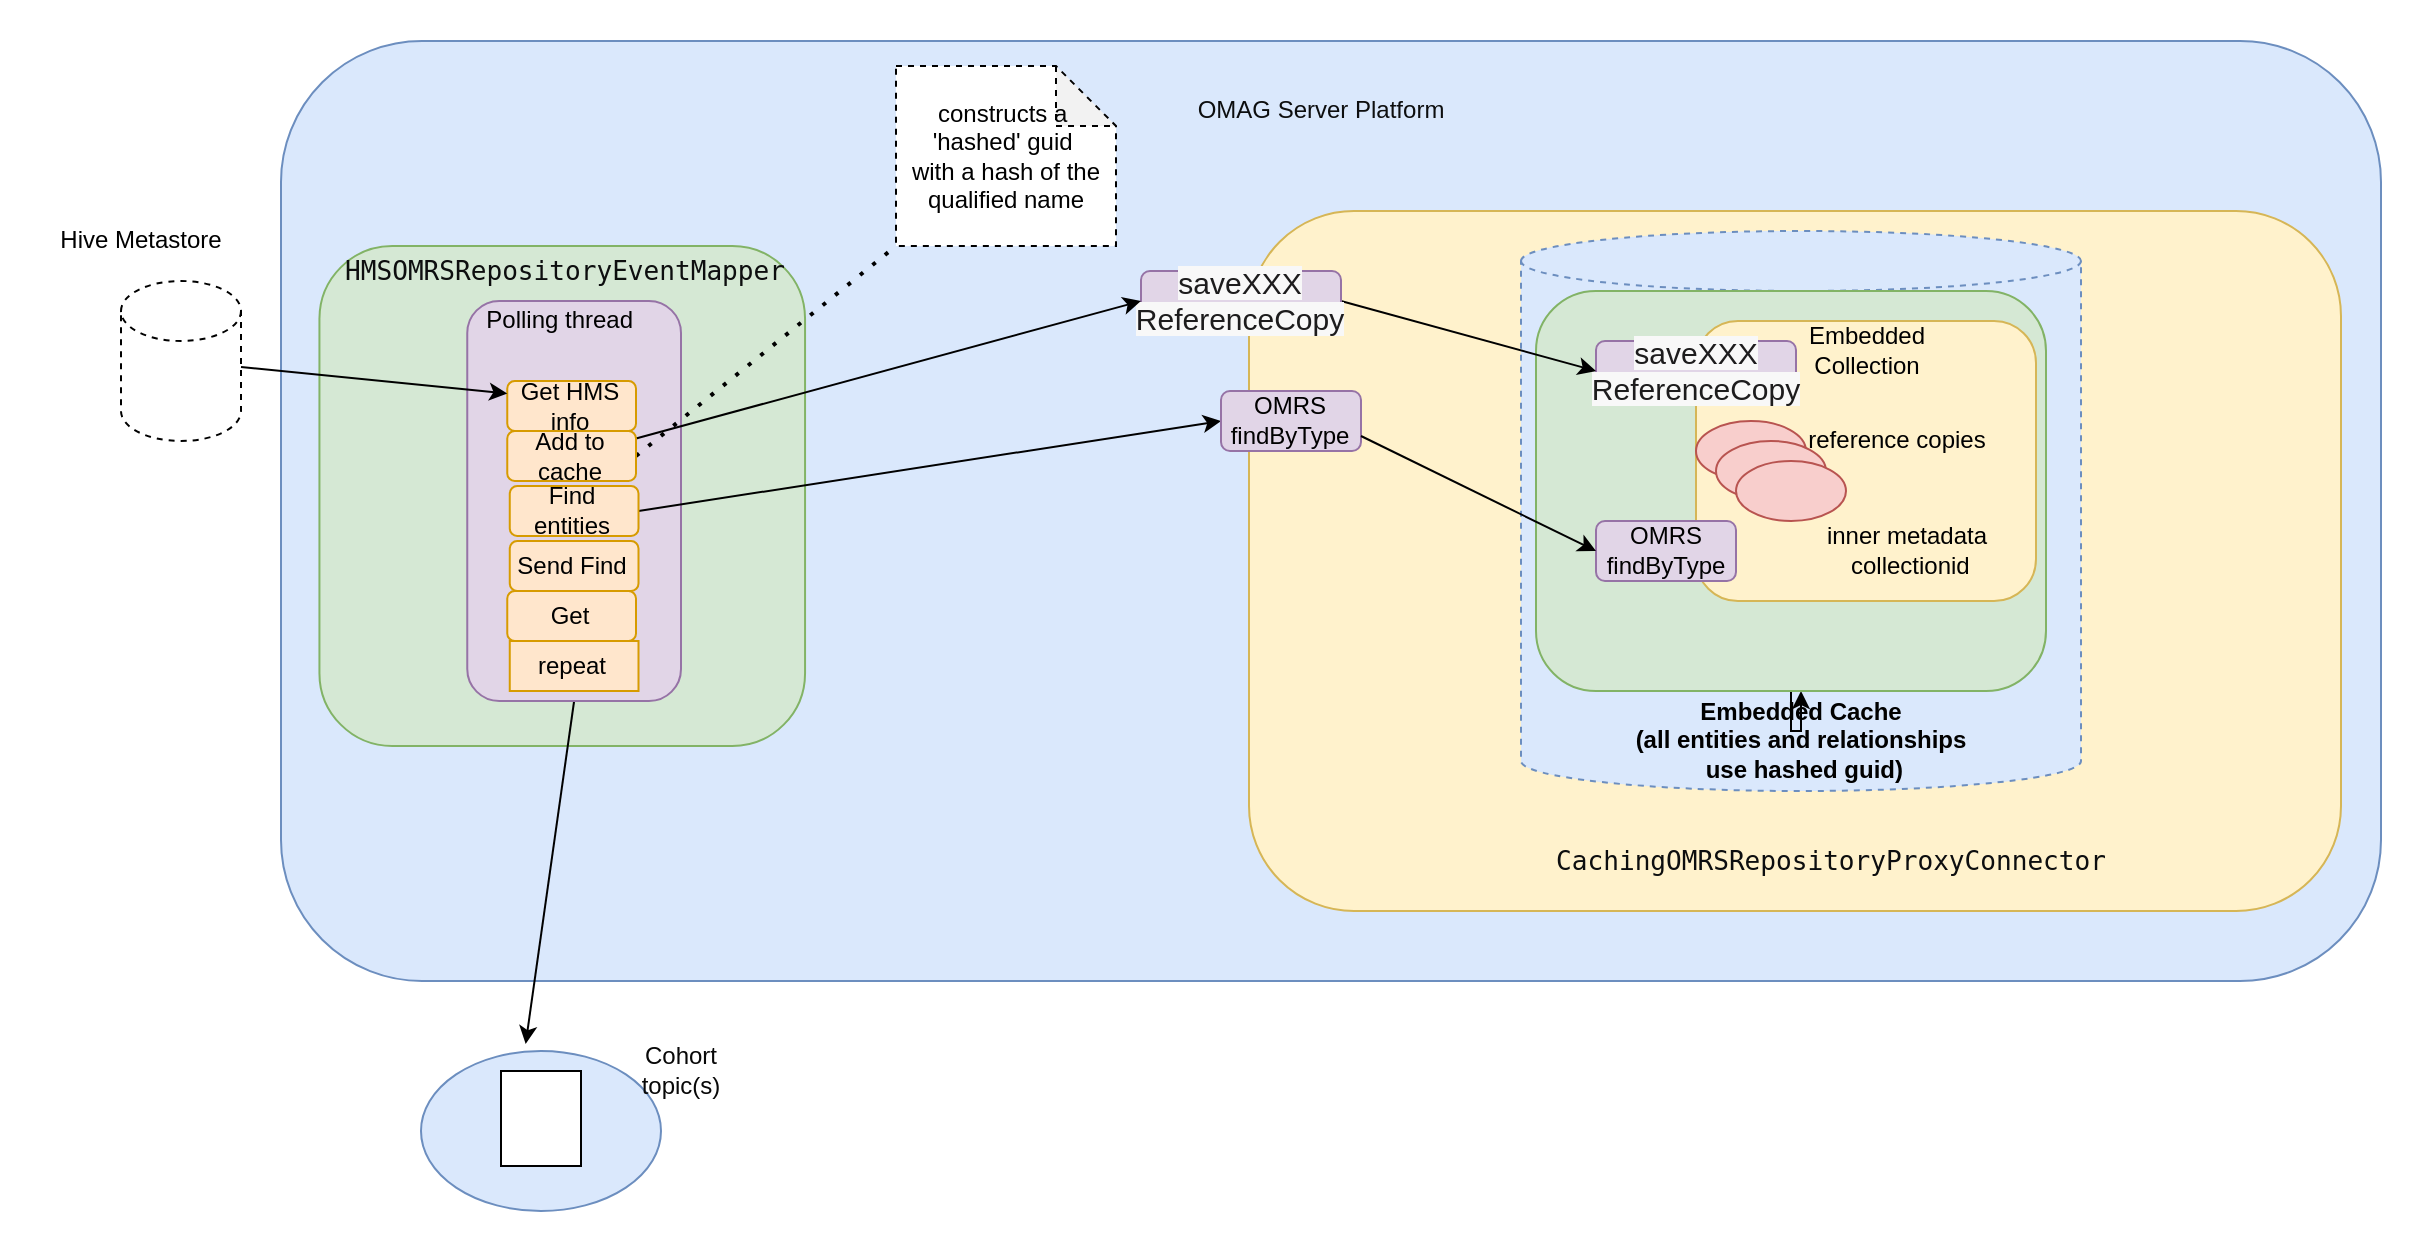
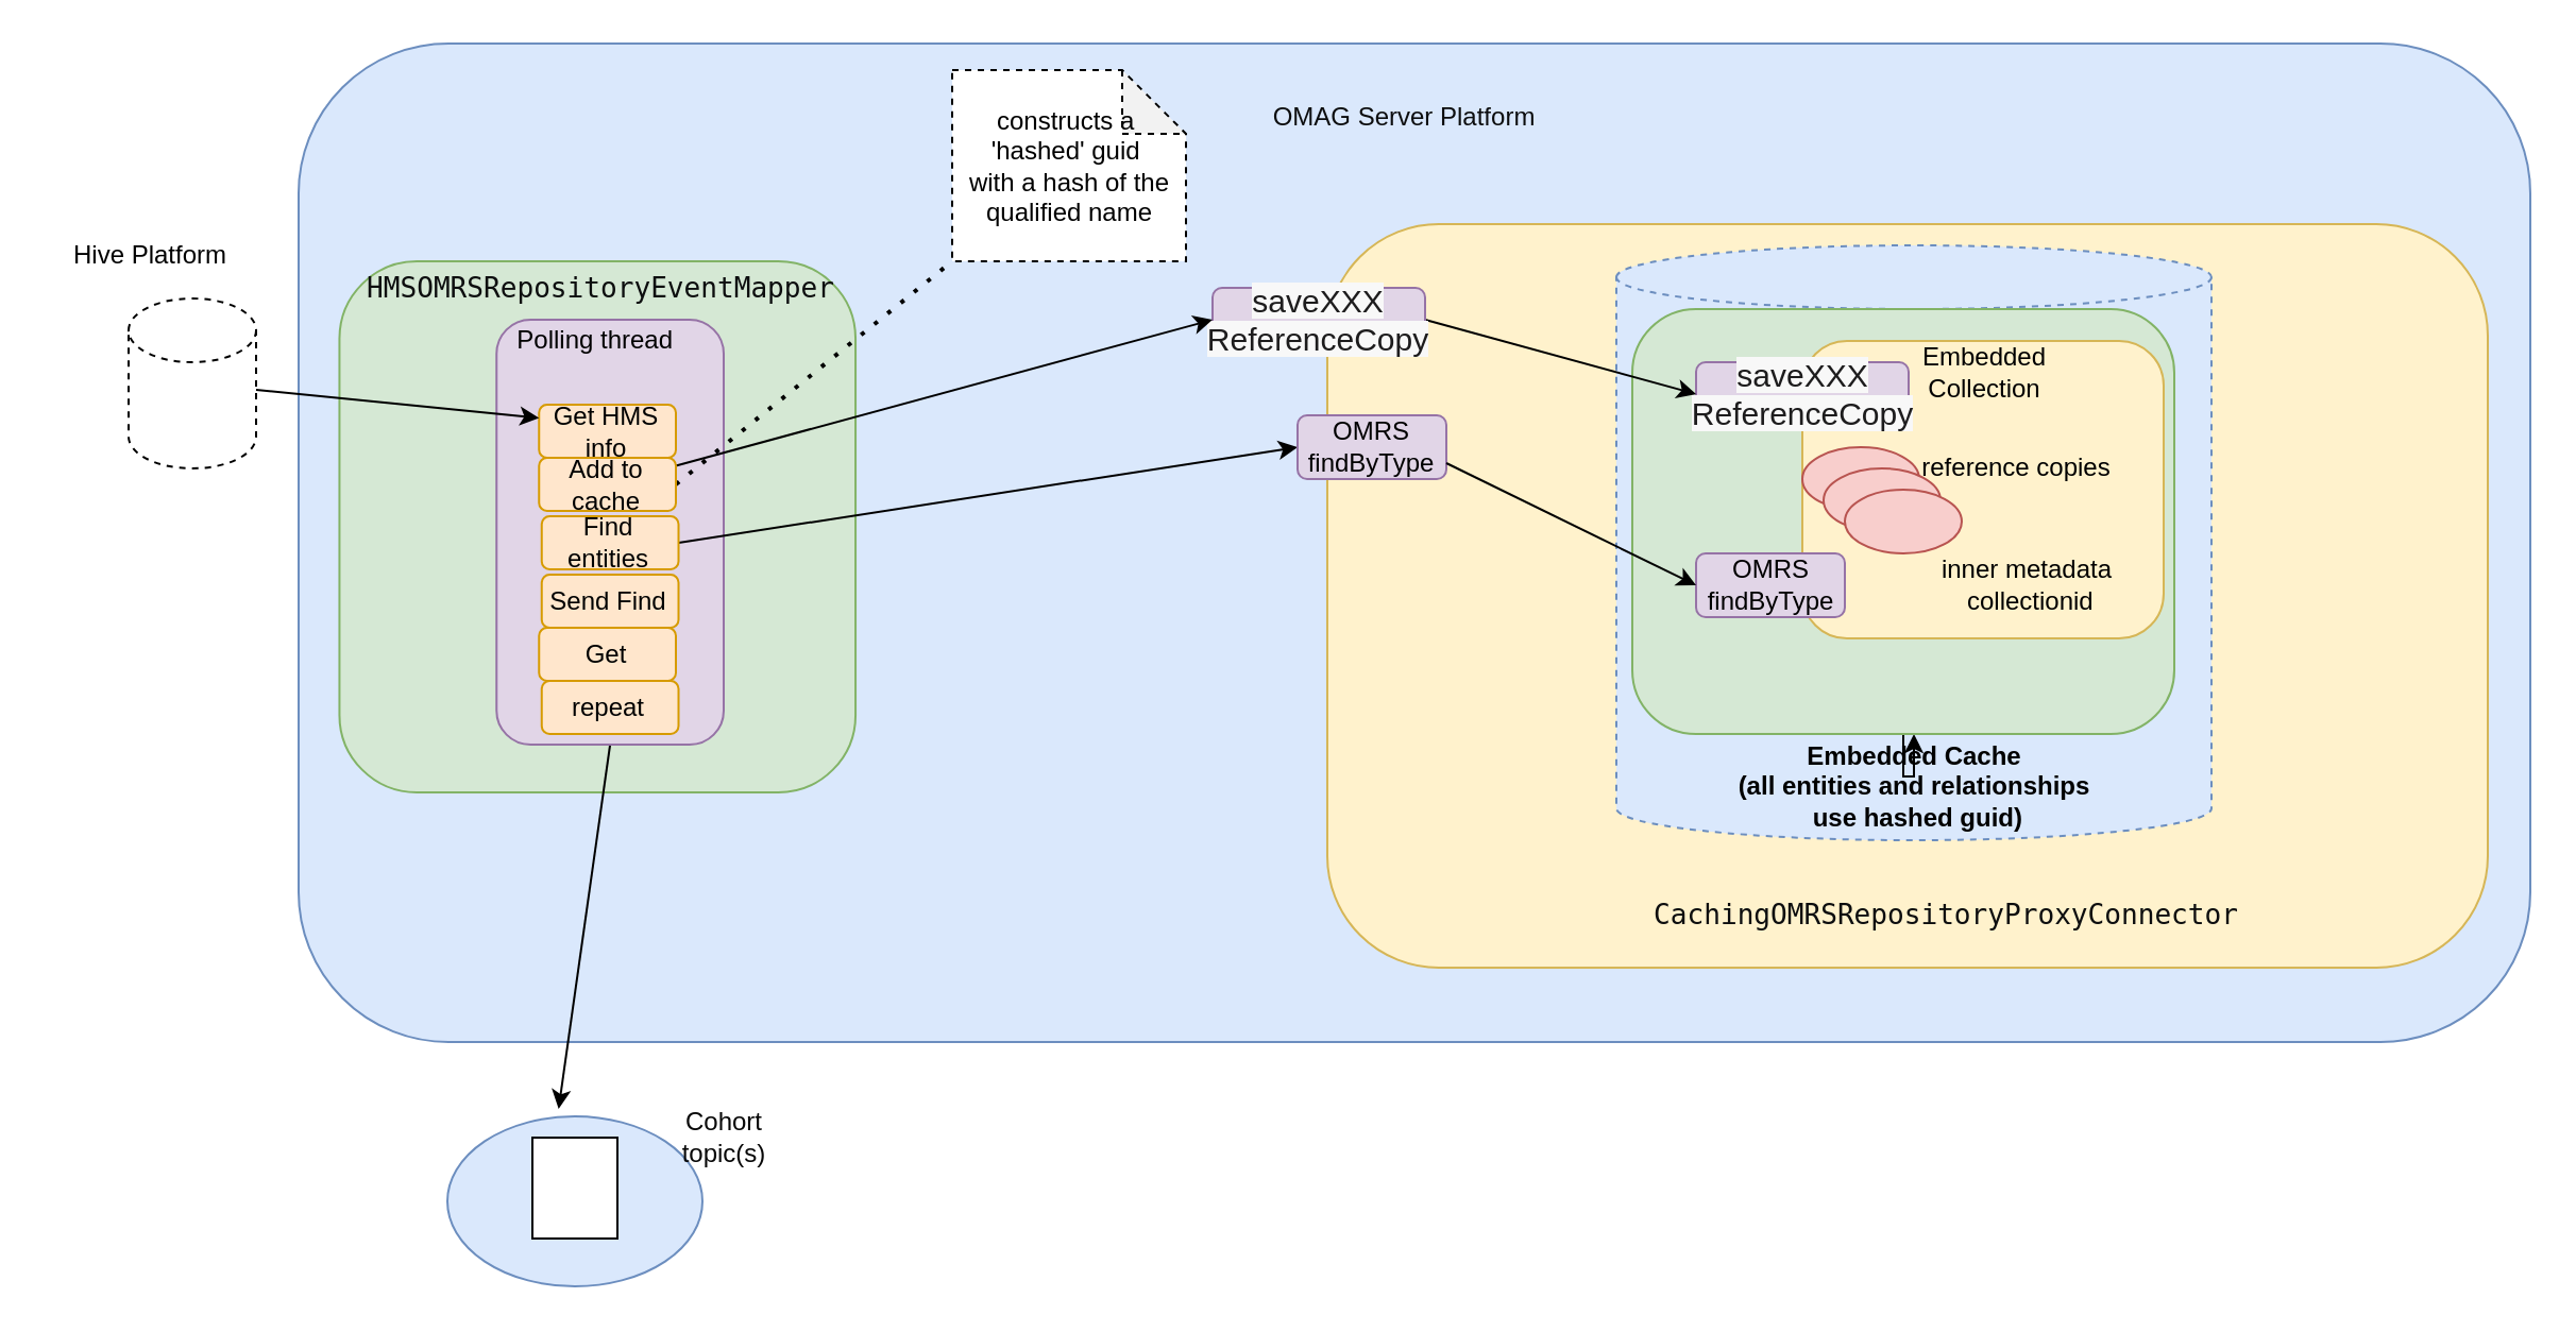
  <mxCell id="0" />
  <mxCell id="1" parent="0" />
  <mxCell id="2" value="" style="rounded=1;whiteSpace=wrap;html=1;fillColor=#d5e8d4;strokeColor=#82b366;" vertex="1" parent="1"><mxGeometry x="557.5" y="25" width="552.5" height="460" as="geometry" /></mxCell>
  <mxCell id="3" value="" style="rounded=1;whiteSpace=wrap;html=1;fillColor=#dae8fc;strokeColor=#6c8ebf;" vertex="1" parent="1"><mxGeometry x="140" y="20" width="1050" height="470" as="geometry" /></mxCell>
  <mxCell id="4" value="" style="rounded=1;whiteSpace=wrap;html=1;fillColor=#fff2cc;strokeColor=#d6b656;" vertex="1" parent="1"><mxGeometry x="624" y="105" width="546" height="350" as="geometry" /></mxCell>
  <mxCell id="5" value="" style="shape=cylinder3;whiteSpace=wrap;html=1;boundedLbl=1;backgroundOutline=1;size=15;dashed=1;fillColor=#dae8fc;strokeColor=#6c8ebf;" vertex="1" parent="1"><mxGeometry x="760" y="115" width="280" height="280" as="geometry" /></mxCell>
  <mxCell id="6" value="" style="edgeStyle=orthogonalEdgeStyle;rounded=0;orthogonalLoop=1;jettySize=auto;html=1;" edge="1" parent="1" source="7" target="32"><mxGeometry relative="1" as="geometry" /></mxCell>
  <mxCell id="7" value="" style="rounded=1;whiteSpace=wrap;html=1;fillColor=#d5e8d4;strokeColor=#82b366;" vertex="1" parent="1"><mxGeometry x="767.5" y="145" width="255" height="200" as="geometry" /></mxCell>
  <mxCell id="8" value="" style="rounded=1;whiteSpace=wrap;html=1;fillColor=#d5e8d4;strokeColor=#82b366;" vertex="1" parent="1"><mxGeometry x="159.22" y="122.5" width="242.81" height="250" as="geometry" /></mxCell>
  <mxCell id="9" value="&lt;pre style=&quot;font-family: &amp;quot;JetBrains Mono&amp;quot;, monospace; font-size: 9.8pt;&quot;&gt;&lt;font color=&quot;#0d0e0f&quot;&gt;HMSOMRSRepositoryEventMapper&lt;/font&gt;&lt;/pre&gt;" style="text;html=1;align=center;verticalAlign=middle;resizable=0;points=[];autosize=1;strokeColor=none;fillColor=none;" vertex="1" parent="1"><mxGeometry x="162.03" y="105" width="240" height="60" as="geometry" /></mxCell>
  <mxCell id="10" value="" style="rounded=1;whiteSpace=wrap;html=1;fillColor=#fff2cc;strokeColor=#d6b656;" vertex="1" parent="1"><mxGeometry x="847.5" y="160" width="170" height="140" as="geometry" /></mxCell>
  <mxCell id="11" value="Embedded&lt;br&gt;Collection" style="text;html=1;align=center;verticalAlign=middle;resizable=0;points=[];autosize=1;strokeColor=none;fillColor=none;" vertex="1" parent="1"><mxGeometry x="897.5" y="160" width="70" height="30" as="geometry" /></mxCell>
  <mxCell id="12" value="" style="ellipse;whiteSpace=wrap;html=1;fillColor=#f8cecc;strokeColor=#b85450;" vertex="1" parent="1"><mxGeometry x="847.5" y="210" width="55" height="30" as="geometry" /></mxCell>
  <mxCell id="13" value="" style="ellipse;whiteSpace=wrap;html=1;fillColor=#f8cecc;strokeColor=#b85450;" vertex="1" parent="1"><mxGeometry x="857.5" y="220" width="55" height="30" as="geometry" /></mxCell>
  <mxCell id="14" value="" style="ellipse;whiteSpace=wrap;html=1;fillColor=#f8cecc;strokeColor=#b85450;" vertex="1" parent="1"><mxGeometry x="867.5" y="230" width="55" height="30" as="geometry" /></mxCell>
  <mxCell id="15" value="reference copies" style="text;html=1;align=center;verticalAlign=middle;resizable=0;points=[];autosize=1;strokeColor=none;fillColor=none;" vertex="1" parent="1"><mxGeometry x="897.5" y="210" width="100" height="20" as="geometry" /></mxCell>
  <mxCell id="16" value="" style="ellipse;whiteSpace=wrap;html=1;fillColor=#dae8fc;strokeColor=#6c8ebf;" vertex="1" parent="1"><mxGeometry x="210" y="525" width="120" height="80" as="geometry" /></mxCell>
  <mxCell id="17" value="" style="rounded=0;whiteSpace=wrap;html=1;" vertex="1" parent="1"><mxGeometry x="250" y="535" width="40" height="47.5" as="geometry" /></mxCell>
  <mxCell id="18" value="Cohort &lt;br&gt;topic(s)" style="text;html=1;align=center;verticalAlign=middle;resizable=0;points=[];autosize=1;strokeColor=none;fillColor=none;fontColor=#080808;" vertex="1" parent="1"><mxGeometry x="310" y="520" width="60" height="30" as="geometry" /></mxCell>
  <mxCell id="19" value="" style="endArrow=classic;html=1;rounded=0;exitX=0.5;exitY=1;exitDx=0;exitDy=0;entryX=0.436;entryY=-0.044;entryDx=0;entryDy=0;entryPerimeter=0;" edge="1" parent="1" source="20" target="16"><mxGeometry width="50" height="50" relative="1" as="geometry"><mxPoint x="600" y="285" as="sourcePoint" /><mxPoint x="650" y="235" as="targetPoint" /></mxGeometry></mxCell>
  <mxCell id="20" value="" style="rounded=1;whiteSpace=wrap;html=1;fillColor=#e1d5e7;strokeColor=#9673a6;" vertex="1" parent="1"><mxGeometry x="233.13" y="150" width="106.87" height="200" as="geometry" /></mxCell>
  <mxCell id="21" value="Polling thread&amp;nbsp;" style="text;html=1;align=center;verticalAlign=middle;resizable=0;points=[];autosize=1;strokeColor=none;fillColor=none;" vertex="1" parent="1"><mxGeometry x="235.63" y="150" width="90" height="20" as="geometry" /></mxCell>
  <mxCell id="22" value="" style="shape=cylinder3;whiteSpace=wrap;html=1;boundedLbl=1;backgroundOutline=1;size=15;dashed=1;" vertex="1" parent="1"><mxGeometry x="60" y="140" width="60" height="80" as="geometry" /></mxCell>
- <mxCell id="23" value="Hive Metastore" style="text;html=1;align=center;verticalAlign=middle;resizable=0;points=[];autosize=1;strokeColor=none;fillColor=none;" vertex="1" parent="1"><mxGeometry x="20" y="105" width="100" height="30" as="geometry" /></mxCell>
+ <mxCell id="23" value="Hive Platform" style="text;html=1;align=center;verticalAlign=middle;resizable=0;points=[];autosize=1;strokeColor=none;fillColor=none;" vertex="1" parent="1"><mxGeometry x="20" y="105" width="100" height="30" as="geometry" /></mxCell>
  <mxCell id="24" value="Get HMS info" style="rounded=1;whiteSpace=wrap;html=1;fillColor=#ffe6cc;strokeColor=#d79b00;" vertex="1" parent="1"><mxGeometry x="253.13" y="190" width="64.37" height="25" as="geometry" /></mxCell>
  <mxCell id="25" value="" style="endArrow=classic;html=1;rounded=0;exitX=1;exitY=0.5;exitDx=0;exitDy=0;entryX=0;entryY=0.5;entryDx=0;entryDy=0;" edge="1" parent="1" source="39" target="26"><mxGeometry width="50" height="50" relative="1" as="geometry"><mxPoint x="420" y="172.5" as="sourcePoint" /><mxPoint x="586.04" y="165.45" as="targetPoint" /></mxGeometry></mxCell>
  <mxCell id="26" value="OMRS findByType" style="rounded=1;whiteSpace=wrap;html=1;fillColor=#e1d5e7;strokeColor=#9673a6;" vertex="1" parent="1"><mxGeometry x="610" y="195" width="70" height="30" as="geometry" /></mxCell>
  <mxCell id="27" value="" style="endArrow=classic;html=1;rounded=0;entryX=0;entryY=0.25;entryDx=0;entryDy=0;" edge="1" parent="1" source="22" target="24"><mxGeometry width="50" height="50" relative="1" as="geometry"><mxPoint x="600" y="245" as="sourcePoint" /><mxPoint x="250" y="135" as="targetPoint" /><Array as="points" /></mxGeometry></mxCell>
  <mxCell id="28" value="&lt;span style=&quot;text-align: left; color: rgb(29, 28, 29); font-family: Slack-Lato, Slack-Fractions, appleLogo, sans-serif; font-size: 15px; font-variant-ligatures: common-ligatures; background-color: rgb(248, 248, 248);&quot;&gt;saveXXX&lt;/span&gt;&lt;br style=&quot;text-align: left; color: rgb(29, 28, 29); font-family: Slack-Lato, Slack-Fractions, appleLogo, sans-serif; font-size: 15px; font-variant-ligatures: common-ligatures;&quot;&gt;&lt;span style=&quot;text-align: left; color: rgb(29, 28, 29); font-family: Slack-Lato, Slack-Fractions, appleLogo, sans-serif; font-size: 15px; font-variant-ligatures: common-ligatures; background-color: rgb(248, 248, 248);&quot;&gt;ReferenceCopy&lt;/span&gt;" style="rounded=1;whiteSpace=wrap;html=1;fillColor=#e1d5e7;strokeColor=#9673a6;" vertex="1" parent="1"><mxGeometry x="797.5" y="170" width="100" height="30" as="geometry" /></mxCell>
  <mxCell id="29" value="" style="endArrow=classic;html=1;rounded=0;entryX=0;entryY=0.5;entryDx=0;entryDy=0;exitX=1;exitY=0.5;exitDx=0;exitDy=0;" edge="1" parent="1" source="36" target="28"><mxGeometry width="50" height="50" relative="1" as="geometry"><mxPoint x="664" y="140" as="sourcePoint" /><mxPoint x="650" y="155" as="targetPoint" /></mxGeometry></mxCell>
  <mxCell id="30" value="OMRS findByType" style="rounded=1;whiteSpace=wrap;html=1;fillColor=#e1d5e7;strokeColor=#9673a6;" vertex="1" parent="1"><mxGeometry x="797.5" y="260" width="70" height="30" as="geometry" /></mxCell>
  <mxCell id="31" value="" style="endArrow=classic;html=1;rounded=0;exitX=1;exitY=0.75;exitDx=0;exitDy=0;entryX=0;entryY=0.5;entryDx=0;entryDy=0;" edge="1" parent="1" source="26" target="30"><mxGeometry width="50" height="50" relative="1" as="geometry"><mxPoint x="420" y="185" as="sourcePoint" /><mxPoint x="620" y="220" as="targetPoint" /></mxGeometry></mxCell>
  <mxCell id="32" value="&lt;b&gt;Embedded Cache&lt;br&gt;(all entities and relationships&lt;br&gt;&amp;nbsp;use hashed guid)&lt;br&gt;&lt;/b&gt;" style="text;html=1;align=center;verticalAlign=middle;resizable=0;points=[];autosize=1;strokeColor=none;fillColor=none;" vertex="1" parent="1"><mxGeometry x="810" y="345" width="180" height="50" as="geometry" /></mxCell>
  <mxCell id="33" value="constructs a&amp;nbsp;&lt;br&gt;'hashed' guid&amp;nbsp;&lt;br&gt;with a hash of the qualified name" style="shape=note;whiteSpace=wrap;html=1;backgroundOutline=1;darkOpacity=0.05;dashed=1;" vertex="1" parent="1"><mxGeometry x="447.5" y="32.5" width="110" height="90" as="geometry" /></mxCell>
  <mxCell id="34" value="" style="endArrow=none;dashed=1;html=1;dashPattern=1 3;strokeWidth=2;rounded=0;entryX=0;entryY=1;entryDx=0;entryDy=0;entryPerimeter=0;exitX=1;exitY=0.5;exitDx=0;exitDy=0;" edge="1" parent="1" source="43" target="33"><mxGeometry width="50" height="50" relative="1" as="geometry"><mxPoint x="611.5" y="125" as="sourcePoint" /><mxPoint x="650" y="95" as="targetPoint" /><Array as="points" /></mxGeometry></mxCell>
  <mxCell id="35" value="inner metadata&lt;br&gt;&amp;nbsp;collectionid" style="text;html=1;align=center;verticalAlign=middle;resizable=0;points=[];autosize=1;strokeColor=none;fillColor=none;" vertex="1" parent="1"><mxGeometry x="902.5" y="260" width="100" height="30" as="geometry" /></mxCell>
  <mxCell id="36" value="&lt;span style=&quot;text-align: left; color: rgb(29, 28, 29); font-family: Slack-Lato, Slack-Fractions, appleLogo, sans-serif; font-size: 15px; font-variant-ligatures: common-ligatures; background-color: rgb(248, 248, 248);&quot;&gt;saveXXX&lt;/span&gt;&lt;br style=&quot;text-align: left; color: rgb(29, 28, 29); font-family: Slack-Lato, Slack-Fractions, appleLogo, sans-serif; font-size: 15px; font-variant-ligatures: common-ligatures;&quot;&gt;&lt;span style=&quot;text-align: left; color: rgb(29, 28, 29); font-family: Slack-Lato, Slack-Fractions, appleLogo, sans-serif; font-size: 15px; font-variant-ligatures: common-ligatures; background-color: rgb(248, 248, 248);&quot;&gt;ReferenceCopy&lt;/span&gt;" style="rounded=1;whiteSpace=wrap;html=1;fillColor=#e1d5e7;strokeColor=#9673a6;" vertex="1" parent="1"><mxGeometry x="570" y="135" width="100" height="30" as="geometry" /></mxCell>
  <mxCell id="37" value="" style="endArrow=classic;html=1;rounded=0;entryX=0;entryY=0.5;entryDx=0;entryDy=0;" edge="1" parent="1" source="43" target="36"><mxGeometry width="50" height="50" relative="1" as="geometry"><mxPoint x="425.63" y="152.5" as="sourcePoint" /><mxPoint x="620" y="220" as="targetPoint" /></mxGeometry></mxCell>
  <mxCell id="38" value="&lt;pre style=&quot;color: rgb(0, 0, 0); font-family: &amp;quot;JetBrains Mono&amp;quot;, monospace; font-size: 9.8pt;&quot;&gt;&lt;font color=&quot;#0d0e0f&quot;&gt;CachingOMRSRepositoryProxyConnector&lt;/font&gt;&lt;/pre&gt;" style="text;html=1;align=center;verticalAlign=middle;resizable=0;points=[];autosize=1;strokeColor=none;fillColor=none;fontColor=#0D0E0F;" vertex="1" parent="1"><mxGeometry x="770" y="405" width="290" height="50" as="geometry" /></mxCell>
  <mxCell id="39" value="Find entities" style="rounded=1;whiteSpace=wrap;html=1;fillColor=#ffe6cc;strokeColor=#d79b00;" vertex="1" parent="1"><mxGeometry x="254.38" y="242.5" width="64.37" height="25" as="geometry" /></mxCell>
  <mxCell id="40" value="Send Find" style="rounded=1;whiteSpace=wrap;html=1;fillColor=#ffe6cc;strokeColor=#d79b00;" vertex="1" parent="1"><mxGeometry x="254.38" y="270" width="64.37" height="25" as="geometry" /></mxCell>
  <mxCell id="41" value="Get" style="rounded=1;whiteSpace=wrap;html=1;fillColor=#ffe6cc;strokeColor=#d79b00;" vertex="1" parent="1"><mxGeometry x="253.13" y="295" width="64.37" height="25" as="geometry" /></mxCell>
- <mxCell id="42" value="repeat" style="whiteSpace=wrap;html=1;fillColor=#ffe6cc;strokeColor=#d79b00;rounded=0;" vertex="1" parent="1"><mxGeometry x="254.38" y="320" width="64.37" height="25" as="geometry" /></mxCell>
+ <mxCell id="42" value="repeat" style="rounded=1;whiteSpace=wrap;html=1;fillColor=#ffe6cc;strokeColor=#d79b00;" vertex="1" parent="1"><mxGeometry x="254.38" y="320" width="64.37" height="25" as="geometry" /></mxCell>
  <mxCell id="43" value="Add to cache" style="rounded=1;whiteSpace=wrap;html=1;fillColor=#ffe6cc;strokeColor=#d79b00;" vertex="1" parent="1"><mxGeometry x="253.13" y="215" width="64.37" height="25" as="geometry" /></mxCell>
  <mxCell id="44" value="OMAG Server Platform" style="text;html=1;align=center;verticalAlign=middle;resizable=0;points=[];autosize=1;strokeColor=none;fillColor=none;fontColor=#0D0E0F;" vertex="1" parent="1"><mxGeometry x="590" y="45" width="140" height="20" as="geometry" /></mxCell>
